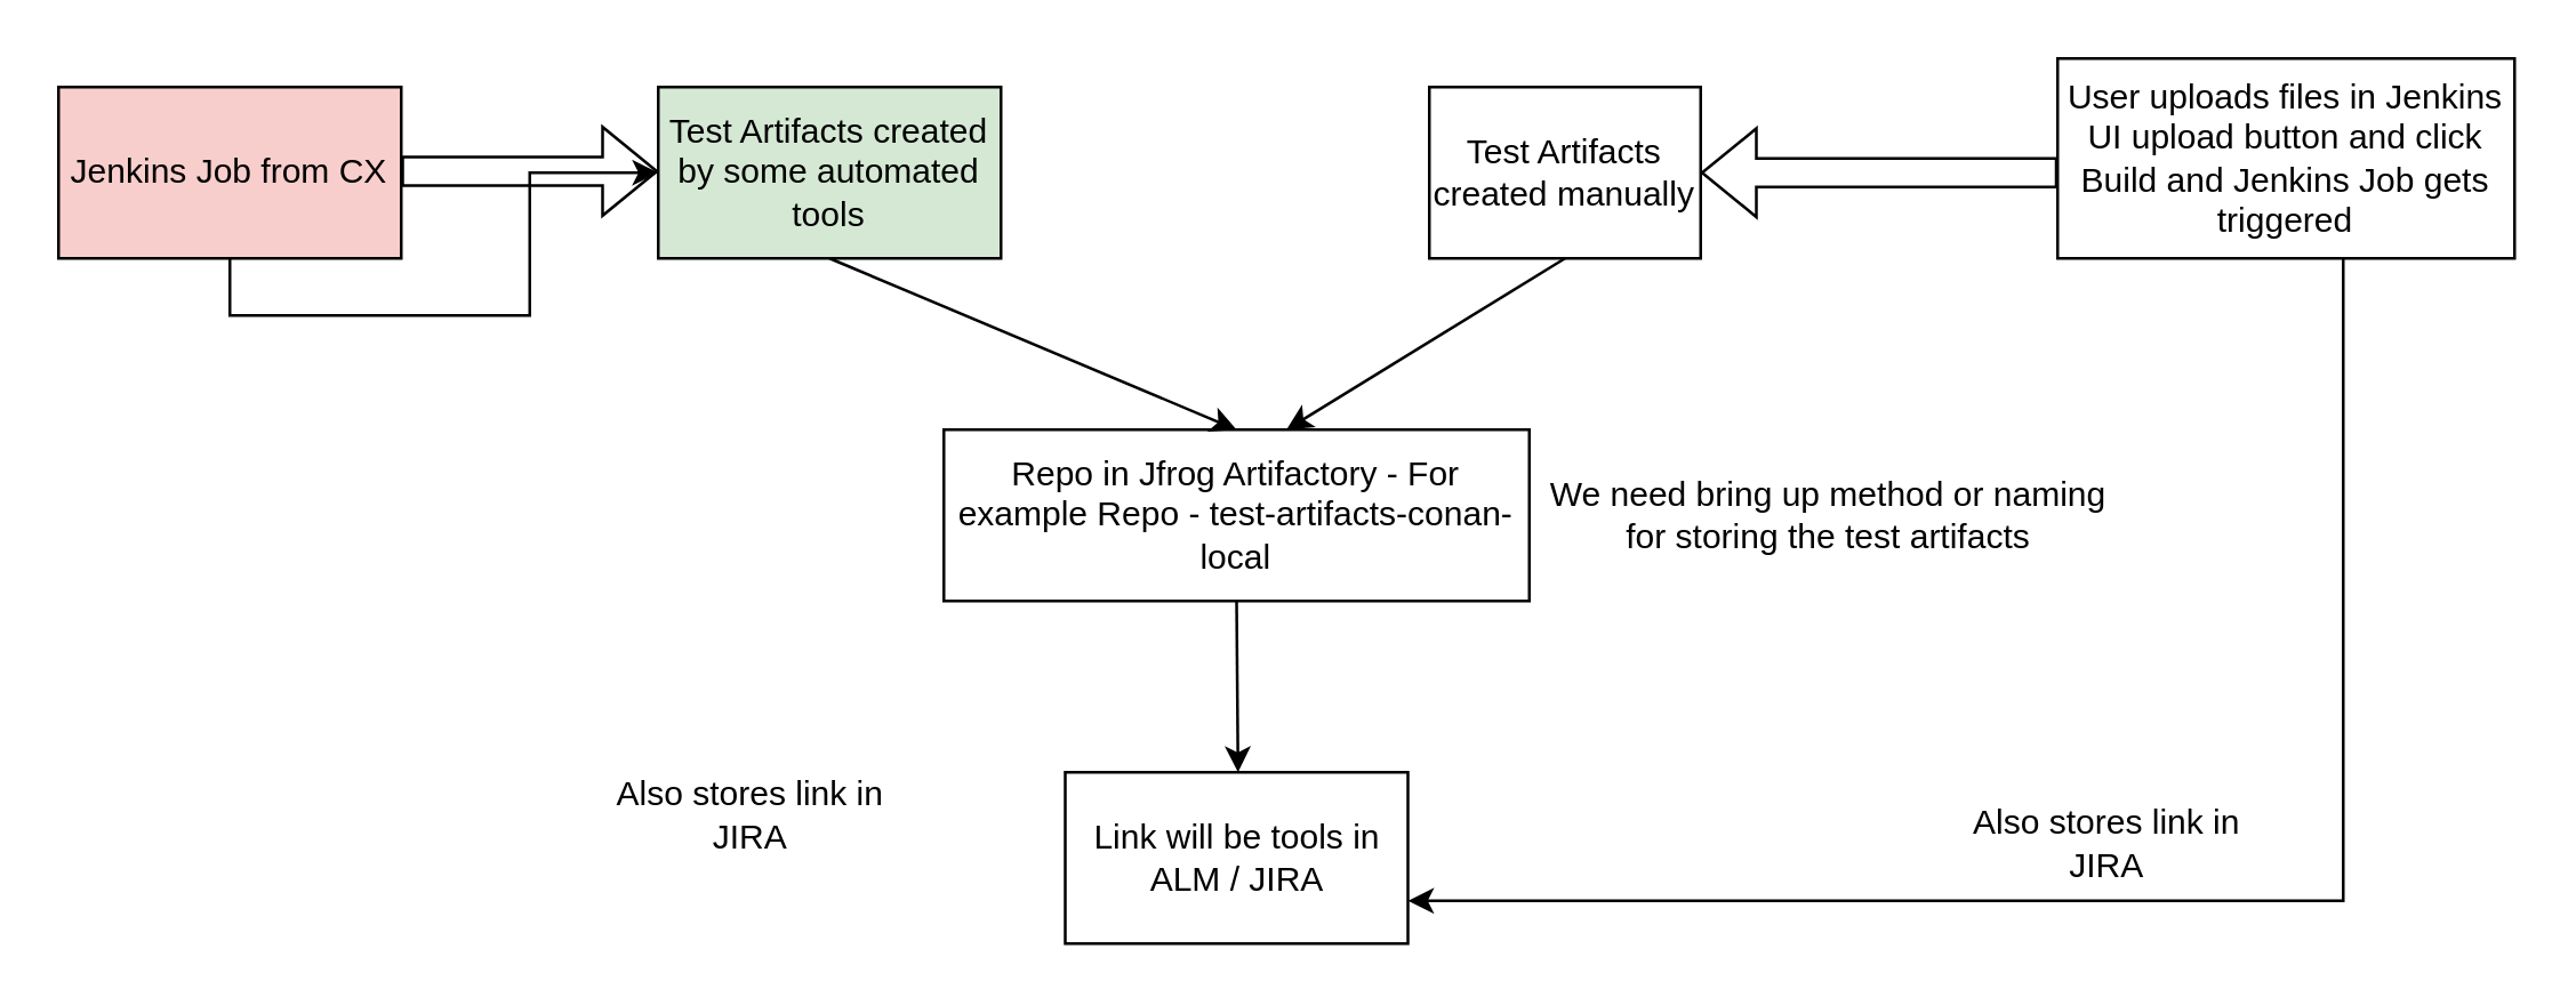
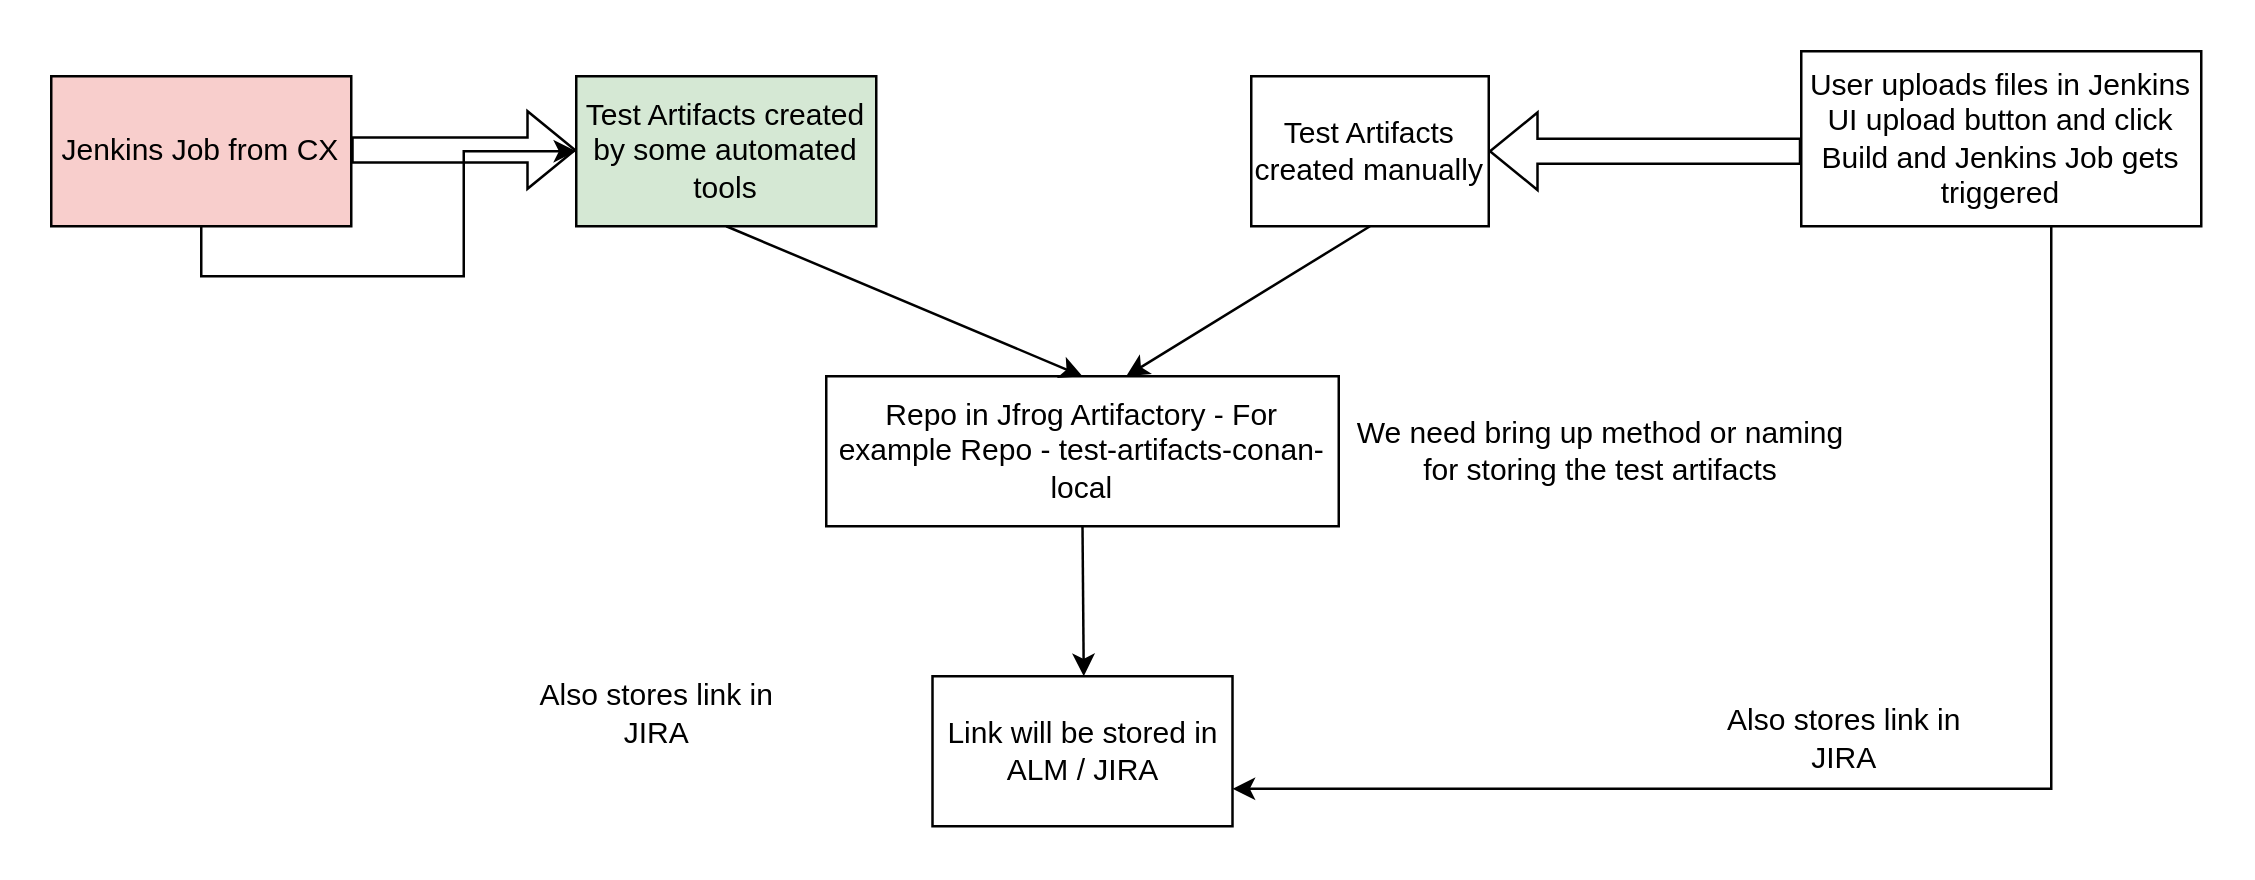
  <mxCell id="0" />
  <mxCell id="1" parent="0" />
  <mxCell id="2" value="Test Artifacts created by some automated tools" style="rounded=0;whiteSpace=wrap;html=1;fillColor=#d5e8d4;" parent="1" vertex="1"><mxGeometry x="230" y="30" width="120" height="60" as="geometry" /></mxCell>
  <mxCell id="3" value="Test Artifacts created manually" style="rounded=0;whiteSpace=wrap;html=1;" parent="1" vertex="1"><mxGeometry x="500" y="30" width="95" height="60" as="geometry" /></mxCell>
  <mxCell id="4" value="Repo in Jfrog Artifactory - For example Repo - test-artifacts-conan-local" style="rounded=0;whiteSpace=wrap;html=1;" parent="1" vertex="1"><mxGeometry x="330" y="150" width="205" height="60" as="geometry" /></mxCell>
  <mxCell id="5" value="" style="endArrow=classic;html=1;rounded=0;exitX=0.5;exitY=1;exitDx=0;exitDy=0;" parent="1" source="3" edge="1"><mxGeometry width="50" height="50" relative="1" as="geometry"><mxPoint x="480" y="230" as="sourcePoint" /><mxPoint x="450" y="150" as="targetPoint" /></mxGeometry></mxCell>
  <mxCell id="6" value="" style="endArrow=classic;html=1;rounded=0;entryX=0.5;entryY=0;entryDx=0;entryDy=0;exitX=0.5;exitY=1;exitDx=0;exitDy=0;" parent="1" source="2" target="4" edge="1"><mxGeometry width="50" height="50" relative="1" as="geometry"><mxPoint x="480" y="230" as="sourcePoint" /><mxPoint x="530" y="180" as="targetPoint" /></mxGeometry></mxCell>
  <mxCell id="7" value="" style="endArrow=classic;html=1;rounded=0;exitX=0.5;exitY=1;exitDx=0;exitDy=0;" parent="1" source="4" edge="1"><mxGeometry width="50" height="50" relative="1" as="geometry"><mxPoint x="480" y="230" as="sourcePoint" /><mxPoint x="433" y="270" as="targetPoint" /></mxGeometry></mxCell>
- <mxCell id="8" value="Link will be tools in ALM / JIRA" style="rounded=0;whiteSpace=wrap;html=1;" parent="1" vertex="1"><mxGeometry x="372.5" y="270" width="120" height="60" as="geometry" /></mxCell>
+ <mxCell id="8" value="Link will be stored in ALM / JIRA" style="rounded=0;whiteSpace=wrap;html=1;" parent="1" vertex="1"><mxGeometry x="372.5" y="270" width="120" height="60" as="geometry" /></mxCell>
  <mxCell id="9" value="We need bring up method or naming for storing the test artifacts " style="text;html=1;strokeColor=none;fillColor=none;align=center;verticalAlign=middle;whiteSpace=wrap;rounded=0;" parent="1" vertex="1"><mxGeometry x="535" y="165" width="210" height="30" as="geometry" /></mxCell>
  <mxCell id="10" value="" style="shape=flexArrow;endArrow=classic;html=1;rounded=0;entryX=1;entryY=0.5;entryDx=0;entryDy=0;" parent="1" target="3" edge="1"><mxGeometry width="50" height="50" relative="1" as="geometry"><mxPoint x="720" y="60" as="sourcePoint" /><mxPoint x="760" y="59.5" as="targetPoint" /></mxGeometry></mxCell>
  <mxCell id="11" value="" style="shape=flexArrow;endArrow=classic;html=1;rounded=0;" parent="1" edge="1"><mxGeometry width="50" height="50" relative="1" as="geometry"><mxPoint x="140" y="59.5" as="sourcePoint" /><mxPoint x="230" y="59.5" as="targetPoint" /></mxGeometry></mxCell>
  <mxCell id="12" style="edgeStyle=orthogonalEdgeStyle;rounded=0;orthogonalLoop=1;jettySize=auto;html=1;exitX=0.5;exitY=1;exitDx=0;exitDy=0;" parent="1" source="13" target="2" edge="1"><mxGeometry relative="1" as="geometry" /></mxCell>
  <mxCell id="13" value="Jenkins Job from CX" style="rounded=0;whiteSpace=wrap;html=1;fillColor=#f8cecc;" parent="1" vertex="1"><mxGeometry x="20" y="30" width="120" height="60" as="geometry" /></mxCell>
  <mxCell id="14" style="edgeStyle=orthogonalEdgeStyle;rounded=0;orthogonalLoop=1;jettySize=auto;html=1;entryX=1;entryY=0.75;entryDx=0;entryDy=0;" parent="1" source="15" target="8" edge="1"><mxGeometry relative="1" as="geometry"><Array as="points"><mxPoint x="820" y="315" /></Array></mxGeometry></mxCell>
  <mxCell id="15" value="User uploads files in Jenkins UI upload button and click Build and Jenkins Job gets triggered" style="rounded=0;whiteSpace=wrap;html=1;" parent="1" vertex="1"><mxGeometry x="720" y="20" width="160" height="70" as="geometry" /></mxCell>
  <mxCell id="16" value="Also stores link in JIRA" style="text;html=1;strokeColor=none;fillColor=none;align=center;verticalAlign=middle;whiteSpace=wrap;rounded=0;" parent="1" vertex="1"><mxGeometry x="685" y="280" width="105" height="30" as="geometry" /></mxCell>
  <mxCell id="17" value="Also stores link in JIRA" style="text;html=1;strokeColor=none;fillColor=none;align=center;verticalAlign=middle;whiteSpace=wrap;rounded=0;" parent="1" vertex="1"><mxGeometry x="210" y="270" width="105" height="30" as="geometry" /></mxCell>
